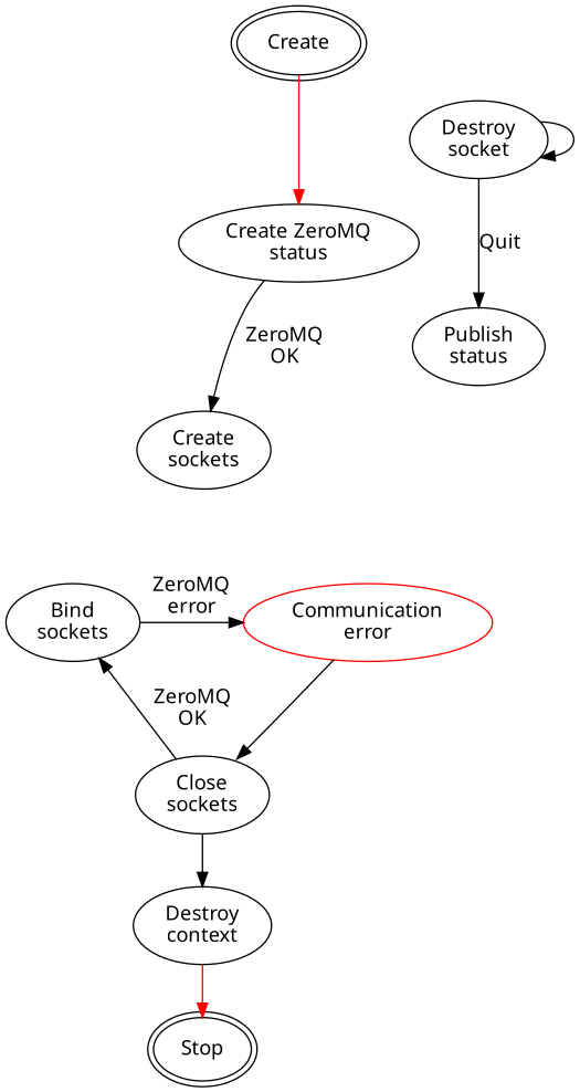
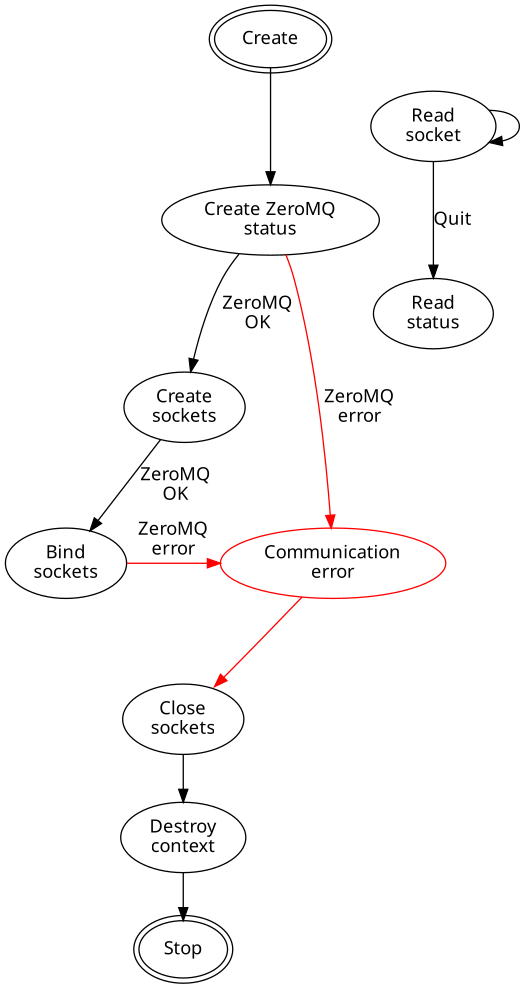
  digraph {
    node [fontname="Linux Biolinum"]
    edge [fontname="Linux Biolinum"]
    n1 [label=Create peripheries=2]
    n2 [label="Bind\nsockets"]
    n3 [color=red label="Communication\nerror"]
    n4 [label="Create ZeroMQ\nstatus"]
    n5 [label="Close\nsockets"]
    n6 [label="Create\nsockets"]
-   n7 [label="Publish\nstatus"]
-   n8 [label="Destroy\nsocket"]
+   n7 [label="Read\nstatus"]
+   n8 [label="Read\nsocket"]
    n9 [label="Destroy\ncontext"]
    n10 [label=Stop peripheries=2]
    subgraph sub_1 {
      rank=source
      n1
    }
    subgraph sub_2 {
      rank=same
      n2
      n3
    }
-   n1 -> n4 [color=red]
-   n2 -> n3 [color=black label="ZeroMQ\nerror"]
-   n3 -> n5 [headport=ne]
+   n1 -> n4
+   n2 -> n3 [color=red label="ZeroMQ\nerror"]
+   n3 -> n5 [headport=ne color=red]
+   n4 -> n3 [color=red label="ZeroMQ\nerror"]
    n4 -> n6 [label="ZeroMQ\nOK"]
    n5 -> n9
-   n5 -> n2 [label="ZeroMQ\nOK"]
+   n6 -> n2 [label="ZeroMQ\nOK"]
    n8 -> n7 [label=Quit]
    n8 -> n8
-   n9 -> n10 [color=red]
+   n9 -> n10
  }
